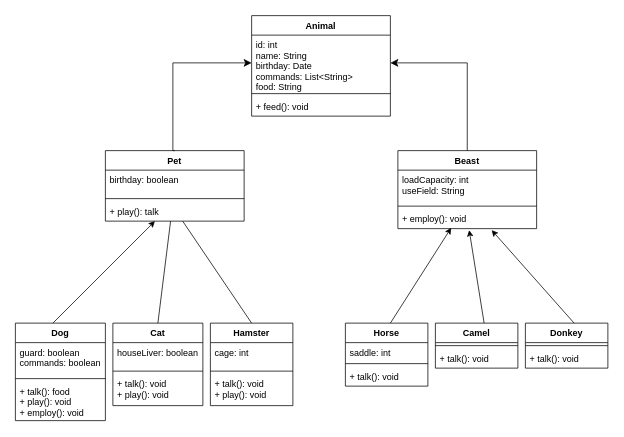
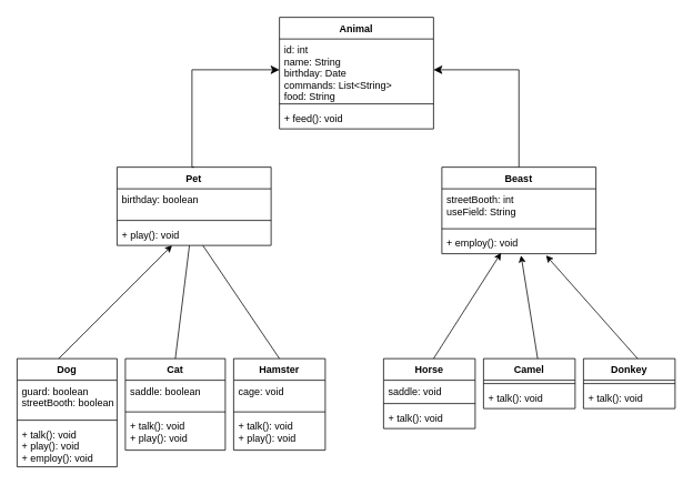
  <mxCell id="0" />
  <mxCell id="1" parent="0" />
  <mxCell id="2" value="Animal" style="swimlane;fontStyle=1;align=center;verticalAlign=top;childLayout=stackLayout;horizontal=1;startSize=26;horizontalStack=0;resizeParent=1;resizeParentMax=0;resizeLast=0;collapsible=1;marginBottom=0;" vertex="1" parent="1"><mxGeometry x="335" y="20" width="185" height="134" as="geometry" /></mxCell>
  <mxCell id="3" value="id: int&#10;name: String&#10;birthday: Date&#10;commands: List&lt;String&gt;&#10;food: String" style="text;strokeColor=none;fillColor=none;align=left;verticalAlign=top;spacingLeft=4;spacingRight=4;overflow=hidden;rotatable=0;points=[[0,0.5],[1,0.5]];portConstraint=eastwest;" vertex="1" parent="2"><mxGeometry y="26" width="185" height="74" as="geometry" /></mxCell>
  <mxCell id="4" value="" style="line;strokeWidth=1;fillColor=none;align=left;verticalAlign=middle;spacingTop=-1;spacingLeft=3;spacingRight=3;rotatable=0;labelPosition=right;points=[];portConstraint=eastwest;strokeColor=inherit;" vertex="1" parent="2"><mxGeometry y="100" width="185" height="8" as="geometry" /></mxCell>
  <mxCell id="5" value="+ feed(): void" style="text;strokeColor=none;fillColor=none;align=left;verticalAlign=top;spacingLeft=4;spacingRight=4;overflow=hidden;rotatable=0;points=[[0,0.5],[1,0.5]];portConstraint=eastwest;" vertex="1" parent="2"><mxGeometry y="108" width="185" height="26" as="geometry" /></mxCell>
  <mxCell id="6" value="Pet" style="swimlane;fontStyle=1;align=center;verticalAlign=top;childLayout=stackLayout;horizontal=1;startSize=26;horizontalStack=0;resizeParent=1;resizeParentMax=0;resizeLast=0;collapsible=1;marginBottom=0;" vertex="1" parent="1"><mxGeometry x="140" y="200" width="185" height="94" as="geometry" /></mxCell>
  <mxCell id="7" value="birthday: boolean" style="text;strokeColor=none;fillColor=none;align=left;verticalAlign=top;spacingLeft=4;spacingRight=4;overflow=hidden;rotatable=0;points=[[0,0.5],[1,0.5]];portConstraint=eastwest;fontColor=#000000;" vertex="1" parent="6"><mxGeometry y="26" width="185" height="34" as="geometry" /></mxCell>
  <mxCell id="8" value="" style="line;strokeWidth=1;fillColor=none;align=left;verticalAlign=middle;spacingTop=-1;spacingLeft=3;spacingRight=3;rotatable=0;labelPosition=right;points=[];portConstraint=eastwest;strokeColor=inherit;" vertex="1" parent="6"><mxGeometry y="60" width="185" height="8" as="geometry" /></mxCell>
- <mxCell id="9" value="+ play(): talk" style="text;strokeColor=none;fillColor=none;align=left;verticalAlign=top;spacingLeft=4;spacingRight=4;overflow=hidden;rotatable=0;points=[[0,0.5],[1,0.5]];portConstraint=eastwest;" vertex="1" parent="6"><mxGeometry y="68" width="185" height="26" as="geometry" /></mxCell>
+ <mxCell id="9" value="+ play(): void" style="text;strokeColor=none;fillColor=none;align=left;verticalAlign=top;spacingLeft=4;spacingRight=4;overflow=hidden;rotatable=0;points=[[0,0.5],[1,0.5]];portConstraint=eastwest;" vertex="1" parent="6"><mxGeometry y="68" width="185" height="26" as="geometry" /></mxCell>
  <mxCell id="10" value="Beast" style="swimlane;fontStyle=1;align=center;verticalAlign=top;childLayout=stackLayout;horizontal=1;startSize=26;horizontalStack=0;resizeParent=1;resizeParentMax=0;resizeLast=0;collapsible=1;marginBottom=0;" vertex="1" parent="1"><mxGeometry x="530" y="200" width="185" height="104" as="geometry" /></mxCell>
- <mxCell id="11" value="loadCapacity: int&#10;useField: String&#10;" style="text;strokeColor=none;fillColor=none;align=left;verticalAlign=top;spacingLeft=4;spacingRight=4;overflow=hidden;rotatable=0;points=[[0,0.5],[1,0.5]];portConstraint=eastwest;" vertex="1" parent="10"><mxGeometry y="26" width="185" height="44" as="geometry" /></mxCell>
+ <mxCell id="11" value="streetBooth: int&#10;useField: String&#10;" style="text;strokeColor=none;fillColor=none;align=left;verticalAlign=top;spacingLeft=4;spacingRight=4;overflow=hidden;rotatable=0;points=[[0,0.5],[1,0.5]];portConstraint=eastwest;" vertex="1" parent="10"><mxGeometry y="26" width="185" height="44" as="geometry" /></mxCell>
  <mxCell id="12" value="" style="line;strokeWidth=1;fillColor=none;align=left;verticalAlign=middle;spacingTop=-1;spacingLeft=3;spacingRight=3;rotatable=0;labelPosition=right;points=[];portConstraint=eastwest;strokeColor=inherit;" vertex="1" parent="10"><mxGeometry y="70" width="185" height="8" as="geometry" /></mxCell>
  <mxCell id="13" value="+ employ(): void" style="text;strokeColor=none;fillColor=none;align=left;verticalAlign=top;spacingLeft=4;spacingRight=4;overflow=hidden;rotatable=0;points=[[0,0.5],[1,0.5]];portConstraint=eastwest;" vertex="1" parent="10"><mxGeometry y="78" width="185" height="26" as="geometry" /></mxCell>
  <mxCell id="14" value="" style="edgeStyle=segmentEdgeStyle;endArrow=classic;html=1;curved=0;rounded=0;endSize=8;startSize=8;entryX=1;entryY=0.5;entryDx=0;entryDy=0;exitX=0.5;exitY=0;exitDx=0;exitDy=0;" edge="1" parent="1" source="10" target="3"><mxGeometry width="50" height="50" relative="1" as="geometry"><mxPoint x="390" y="230" as="sourcePoint" /><mxPoint x="440" y="180" as="targetPoint" /><Array as="points"><mxPoint x="623" y="83" /></Array></mxGeometry></mxCell>
  <mxCell id="15" value="" style="edgeStyle=segmentEdgeStyle;endArrow=classic;html=1;curved=0;rounded=0;endSize=8;startSize=8;entryX=0;entryY=0.5;entryDx=0;entryDy=0;exitX=0.5;exitY=0;exitDx=0;exitDy=0;" edge="1" parent="1" source="6" target="3"><mxGeometry width="50" height="50" relative="1" as="geometry"><mxPoint x="632.5" y="210" as="sourcePoint" /><mxPoint x="530" y="93" as="targetPoint" /><Array as="points"><mxPoint x="230" y="200" /><mxPoint x="230" y="83" /></Array></mxGeometry></mxCell>
  <mxCell id="16" value="Dog" style="swimlane;fontStyle=1;align=center;verticalAlign=top;childLayout=stackLayout;horizontal=1;startSize=26;horizontalStack=0;resizeParent=1;resizeParentMax=0;resizeLast=0;collapsible=1;marginBottom=0;" vertex="1" parent="1"><mxGeometry x="20" y="430" width="120" height="130" as="geometry" /></mxCell>
- <mxCell id="17" value="guard: boolean&#10;commands: boolean&#10;" style="text;strokeColor=none;fillColor=none;align=left;verticalAlign=top;spacingLeft=4;spacingRight=4;overflow=hidden;rotatable=0;points=[[0,0.5],[1,0.5]];portConstraint=eastwest;" vertex="1" parent="16"><mxGeometry y="26" width="120" height="44" as="geometry" /></mxCell>
+ <mxCell id="17" value="guard: boolean&#10;streetBooth: boolean&#10;" style="text;strokeColor=none;fillColor=none;align=left;verticalAlign=top;spacingLeft=4;spacingRight=4;overflow=hidden;rotatable=0;points=[[0,0.5],[1,0.5]];portConstraint=eastwest;" vertex="1" parent="16"><mxGeometry y="26" width="120" height="44" as="geometry" /></mxCell>
  <mxCell id="18" value="" style="line;strokeWidth=1;fillColor=none;align=left;verticalAlign=middle;spacingTop=-1;spacingLeft=3;spacingRight=3;rotatable=0;labelPosition=right;points=[];portConstraint=eastwest;strokeColor=inherit;" vertex="1" parent="16"><mxGeometry y="70" width="120" height="8" as="geometry" /></mxCell>
- <mxCell id="19" value="+ talk(): food&#10;+ play(): void&#10;+ employ(): void" style="text;strokeColor=none;fillColor=none;align=left;verticalAlign=top;spacingLeft=4;spacingRight=4;overflow=hidden;rotatable=0;points=[[0,0.5],[1,0.5]];portConstraint=eastwest;" vertex="1" parent="16"><mxGeometry y="78" width="120" height="52" as="geometry" /></mxCell>
+ <mxCell id="19" value="+ talk(): void&#10;+ play(): void&#10;+ employ(): void" style="text;strokeColor=none;fillColor=none;align=left;verticalAlign=top;spacingLeft=4;spacingRight=4;overflow=hidden;rotatable=0;points=[[0,0.5],[1,0.5]];portConstraint=eastwest;" vertex="1" parent="16"><mxGeometry y="78" width="120" height="52" as="geometry" /></mxCell>
  <mxCell id="20" value="Cat" style="swimlane;fontStyle=1;align=center;verticalAlign=top;childLayout=stackLayout;horizontal=1;startSize=26;horizontalStack=0;resizeParent=1;resizeParentMax=0;resizeLast=0;collapsible=1;marginBottom=0;" vertex="1" parent="1"><mxGeometry x="150" y="430" width="120" height="110" as="geometry" /></mxCell>
- <mxCell id="21" value="houseLiver: boolean" style="text;strokeColor=none;fillColor=none;align=left;verticalAlign=top;spacingLeft=4;spacingRight=4;overflow=hidden;rotatable=0;points=[[0,0.5],[1,0.5]];portConstraint=eastwest;" vertex="1" parent="20"><mxGeometry y="26" width="120" height="34" as="geometry" /></mxCell>
+ <mxCell id="21" value="saddle: boolean" style="text;strokeColor=none;fillColor=none;align=left;verticalAlign=top;spacingLeft=4;spacingRight=4;overflow=hidden;rotatable=0;points=[[0,0.5],[1,0.5]];portConstraint=eastwest;" vertex="1" parent="20"><mxGeometry y="26" width="120" height="34" as="geometry" /></mxCell>
  <mxCell id="22" value="" style="line;strokeWidth=1;fillColor=none;align=left;verticalAlign=middle;spacingTop=-1;spacingLeft=3;spacingRight=3;rotatable=0;labelPosition=right;points=[];portConstraint=eastwest;strokeColor=inherit;" vertex="1" parent="20"><mxGeometry y="60" width="120" height="8" as="geometry" /></mxCell>
  <mxCell id="23" value="+ talk(): void&#10;+ play(): void" style="text;strokeColor=none;fillColor=none;align=left;verticalAlign=top;spacingLeft=4;spacingRight=4;overflow=hidden;rotatable=0;points=[[0,0.5],[1,0.5]];portConstraint=eastwest;" vertex="1" parent="20"><mxGeometry y="68" width="120" height="42" as="geometry" /></mxCell>
  <mxCell id="24" value="Hamster" style="swimlane;fontStyle=1;align=center;verticalAlign=top;childLayout=stackLayout;horizontal=1;startSize=26;horizontalStack=0;resizeParent=1;resizeParentMax=0;resizeLast=0;collapsible=1;marginBottom=0;" vertex="1" parent="1"><mxGeometry x="280" y="430" width="110" height="110" as="geometry" /></mxCell>
- <mxCell id="25" value="cage: int" style="text;strokeColor=none;fillColor=none;align=left;verticalAlign=top;spacingLeft=4;spacingRight=4;overflow=hidden;rotatable=0;points=[[0,0.5],[1,0.5]];portConstraint=eastwest;" vertex="1" parent="24"><mxGeometry y="26" width="110" height="34" as="geometry" /></mxCell>
+ <mxCell id="25" value="cage: void" style="text;strokeColor=none;fillColor=none;align=left;verticalAlign=top;spacingLeft=4;spacingRight=4;overflow=hidden;rotatable=0;points=[[0,0.5],[1,0.5]];portConstraint=eastwest;" vertex="1" parent="24"><mxGeometry y="26" width="110" height="34" as="geometry" /></mxCell>
  <mxCell id="26" value="" style="line;strokeWidth=1;fillColor=none;align=left;verticalAlign=middle;spacingTop=-1;spacingLeft=3;spacingRight=3;rotatable=0;labelPosition=right;points=[];portConstraint=eastwest;strokeColor=inherit;" vertex="1" parent="24"><mxGeometry y="60" width="110" height="8" as="geometry" /></mxCell>
  <mxCell id="27" value="+ talk(): void&#10;+ play(): void" style="text;strokeColor=none;fillColor=none;align=left;verticalAlign=top;spacingLeft=4;spacingRight=4;overflow=hidden;rotatable=0;points=[[0,0.5],[1,0.5]];portConstraint=eastwest;" vertex="1" parent="24"><mxGeometry y="68" width="110" height="42" as="geometry" /></mxCell>
  <mxCell id="28" value="Horse" style="swimlane;fontStyle=1;align=center;verticalAlign=top;childLayout=stackLayout;horizontal=1;startSize=26;horizontalStack=0;resizeParent=1;resizeParentMax=0;resizeLast=0;collapsible=1;marginBottom=0;" vertex="1" parent="1"><mxGeometry x="460" y="430" width="110" height="84" as="geometry" /></mxCell>
- <mxCell id="29" value="saddle: int" style="text;strokeColor=none;fillColor=none;align=left;verticalAlign=top;spacingLeft=4;spacingRight=4;overflow=hidden;rotatable=0;points=[[0,0.5],[1,0.5]];portConstraint=eastwest;" vertex="1" parent="28"><mxGeometry y="26" width="110" height="24" as="geometry" /></mxCell>
+ <mxCell id="29" value="saddle: void" style="text;strokeColor=none;fillColor=none;align=left;verticalAlign=top;spacingLeft=4;spacingRight=4;overflow=hidden;rotatable=0;points=[[0,0.5],[1,0.5]];portConstraint=eastwest;" vertex="1" parent="28"><mxGeometry y="26" width="110" height="24" as="geometry" /></mxCell>
  <mxCell id="30" value="" style="line;strokeWidth=1;fillColor=none;align=left;verticalAlign=middle;spacingTop=-1;spacingLeft=3;spacingRight=3;rotatable=0;labelPosition=right;points=[];portConstraint=eastwest;strokeColor=inherit;" vertex="1" parent="28"><mxGeometry y="50" width="110" height="8" as="geometry" /></mxCell>
  <mxCell id="31" value="+ talk(): void" style="text;strokeColor=none;fillColor=none;align=left;verticalAlign=top;spacingLeft=4;spacingRight=4;overflow=hidden;rotatable=0;points=[[0,0.5],[1,0.5]];portConstraint=eastwest;" vertex="1" parent="28"><mxGeometry y="58" width="110" height="26" as="geometry" /></mxCell>
  <mxCell id="32" value="Camel" style="swimlane;fontStyle=1;align=center;verticalAlign=top;childLayout=stackLayout;horizontal=1;startSize=26;horizontalStack=0;resizeParent=1;resizeParentMax=0;resizeLast=0;collapsible=1;marginBottom=0;" vertex="1" parent="1"><mxGeometry x="580" y="430" width="110" height="60" as="geometry" /></mxCell>
  <mxCell id="33" value="" style="line;strokeWidth=1;fillColor=none;align=left;verticalAlign=middle;spacingTop=-1;spacingLeft=3;spacingRight=3;rotatable=0;labelPosition=right;points=[];portConstraint=eastwest;strokeColor=inherit;" vertex="1" parent="32"><mxGeometry y="26" width="110" height="8" as="geometry" /></mxCell>
  <mxCell id="34" value="+ talk(): void" style="text;strokeColor=none;fillColor=none;align=left;verticalAlign=top;spacingLeft=4;spacingRight=4;overflow=hidden;rotatable=0;points=[[0,0.5],[1,0.5]];portConstraint=eastwest;" vertex="1" parent="32"><mxGeometry y="34" width="110" height="26" as="geometry" /></mxCell>
  <mxCell id="35" value="Donkey" style="swimlane;fontStyle=1;align=center;verticalAlign=top;childLayout=stackLayout;horizontal=1;startSize=26;horizontalStack=0;resizeParent=1;resizeParentMax=0;resizeLast=0;collapsible=1;marginBottom=0;" vertex="1" parent="1"><mxGeometry x="700" y="430" width="110" height="60" as="geometry" /></mxCell>
  <mxCell id="36" value="" style="line;strokeWidth=1;fillColor=none;align=left;verticalAlign=middle;spacingTop=-1;spacingLeft=3;spacingRight=3;rotatable=0;labelPosition=right;points=[];portConstraint=eastwest;strokeColor=inherit;" vertex="1" parent="35"><mxGeometry y="26" width="110" height="8" as="geometry" /></mxCell>
  <mxCell id="37" value="+ talk(): void" style="text;strokeColor=none;fillColor=none;align=left;verticalAlign=top;spacingLeft=4;spacingRight=4;overflow=hidden;rotatable=0;points=[[0,0.5],[1,0.5]];portConstraint=eastwest;" vertex="1" parent="35"><mxGeometry y="34" width="110" height="26" as="geometry" /></mxCell>
  <mxCell id="38" value="" style="endArrow=classic;html=1;rounded=0;entryX=0.357;entryY=1;entryDx=0;entryDy=0;entryPerimeter=0;" edge="1" parent="1" target="9"><mxGeometry width="50" height="50" relative="1" as="geometry"><mxPoint x="70" y="430" as="sourcePoint" /><mxPoint x="210" y="300" as="targetPoint" /></mxGeometry></mxCell>
  <mxCell id="39" value="" style="endArrow=none;html=1;rounded=0;exitX=0.5;exitY=0;exitDx=0;exitDy=0;entryX=0.47;entryY=1;entryDx=0;entryDy=0;entryPerimeter=0;" edge="1" parent="1" source="20" target="9"><mxGeometry width="50" height="50" relative="1" as="geometry"><mxPoint x="80" y="440" as="sourcePoint" /><mxPoint x="223.119" y="344" as="targetPoint" /></mxGeometry></mxCell>
  <mxCell id="40" value="" style="endArrow=none;html=1;rounded=0;exitX=0.5;exitY=0;exitDx=0;exitDy=0;entryX=0.557;entryY=1;entryDx=0;entryDy=0;entryPerimeter=0;" edge="1" parent="1" source="24" target="9"><mxGeometry width="50" height="50" relative="1" as="geometry"><mxPoint x="90" y="450" as="sourcePoint" /><mxPoint x="250" y="330" as="targetPoint" /></mxGeometry></mxCell>
  <mxCell id="41" value="" style="endArrow=classic;html=1;rounded=0;entryX=0.384;entryY=0.962;entryDx=0;entryDy=0;entryPerimeter=0;" edge="1" parent="1" target="13"><mxGeometry width="50" height="50" relative="1" as="geometry"><mxPoint x="520" y="430" as="sourcePoint" /><mxPoint x="663.119" y="334" as="targetPoint" /></mxGeometry></mxCell>
  <mxCell id="42" value="" style="endArrow=classic;html=1;rounded=0;exitX=0.5;exitY=0;exitDx=0;exitDy=0;entryX=0.514;entryY=1.077;entryDx=0;entryDy=0;entryPerimeter=0;" edge="1" parent="1" target="13"><mxGeometry width="50" height="50" relative="1" as="geometry"><mxPoint x="645" y="430" as="sourcePoint" /><mxPoint x="676.95" y="334" as="targetPoint" /></mxGeometry></mxCell>
  <mxCell id="43" value="" style="endArrow=classic;html=1;rounded=0;exitX=0.5;exitY=0;exitDx=0;exitDy=0;entryX=0.676;entryY=1.077;entryDx=0;entryDy=0;entryPerimeter=0;" edge="1" parent="1" target="13"><mxGeometry width="50" height="50" relative="1" as="geometry"><mxPoint x="765" y="430" as="sourcePoint" /><mxPoint x="693.045" y="334" as="targetPoint" /></mxGeometry></mxCell>
